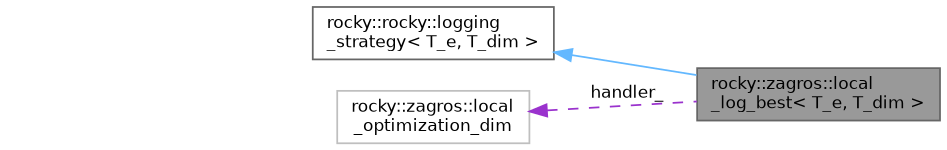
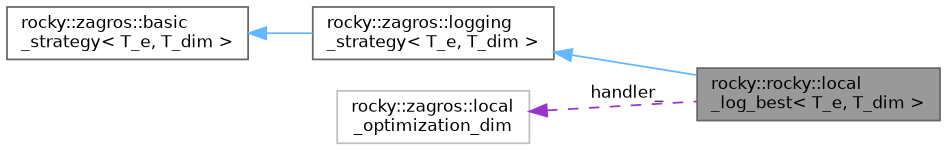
  digraph {
    rankdir=LR
    node [color=gray40 fillcolor=white fontname=Helvetica fontsize=10 shape=box style=filled]
    edge [color=steelblue1 dir=back fontname=Helvetica fontsize=10 labelfontname=Helvetica labelfontsize=10 style=solid]
-   n1 [fillcolor=grey60 fontcolor=black height=0.2 label="rocky::zagros::local\l_log_best\< T_e, T_dim \>" width=0.4]
-   n2 [height=0.2 label="rocky::rocky::logging\l_strategy\< T_e, T_dim \>" width=0.4]
+   n1 [fillcolor=grey60 fontcolor=black height=0.2 label="rocky::rocky::local\l_log_best\< T_e, T_dim \>" width=0.4]
+   n2 [height=0.2 label="rocky::zagros::logging\l_strategy\< T_e, T_dim \>" width=0.4]
+   n3 [height=0.2 label="rocky::zagros::basic\l_strategy\< T_e, T_dim \>" width=0.4]
    n4 [color=grey75 height=0.2 label="rocky::zagros::local\l_optimization_dim" width=0.4]
    n2 -> n1
+   n3 -> n2
    n4 -> n1 [color=darkorchid3 label=" handler_" style=dashed]
  }
